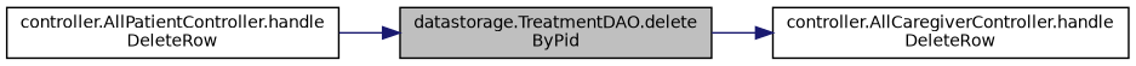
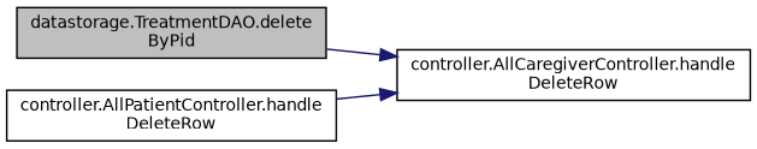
  digraph {
    fontname="DejaVu Sans"
    rankdir=RL
    node [color=black fillcolor=white fontname="DejaVu Sans" fontsize=10 shape=record style=filled]
    edge [color=midnightblue dir=back fontname="DejaVu Sans" fontsize=10 labelfontname=Helvetica labelfontsize=10 style=solid]
    n1 [fillcolor=grey75 fontcolor=black height=0.2 label="datastorage.TreatmentDAO.delete\lByPid" width=0.4]
    n2 [height=0.2 label="controller.AllPatientController.handle\lDeleteRow" width=0.4]
    n3 [height=0.2 label="controller.AllCaregiverController.handle\lDeleteRow" width=0.4]
-   n1 -> n2
+   n3 -> n2
    n3 -> n1
  }
